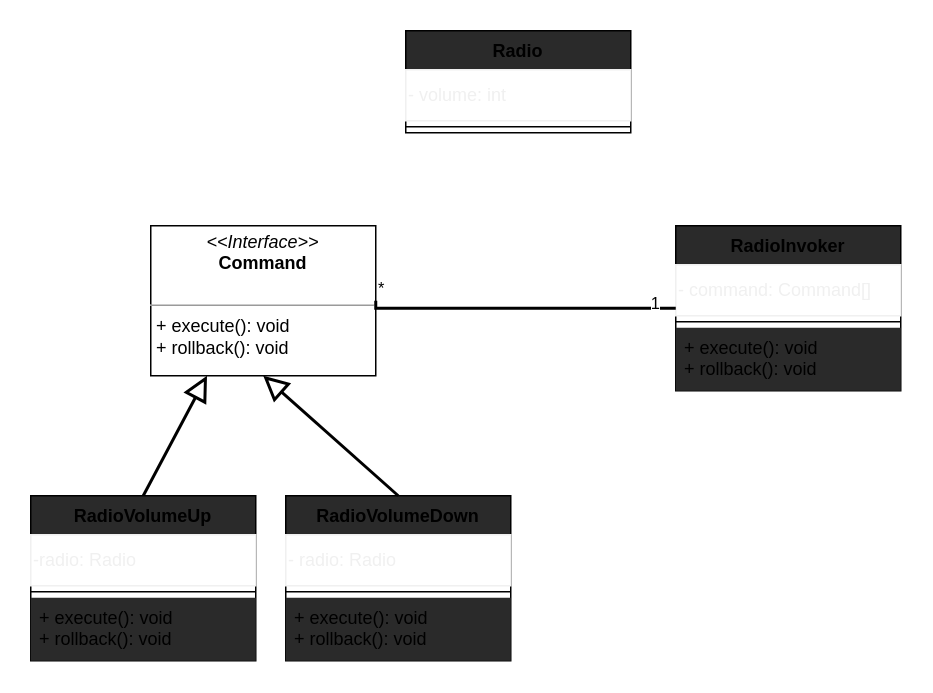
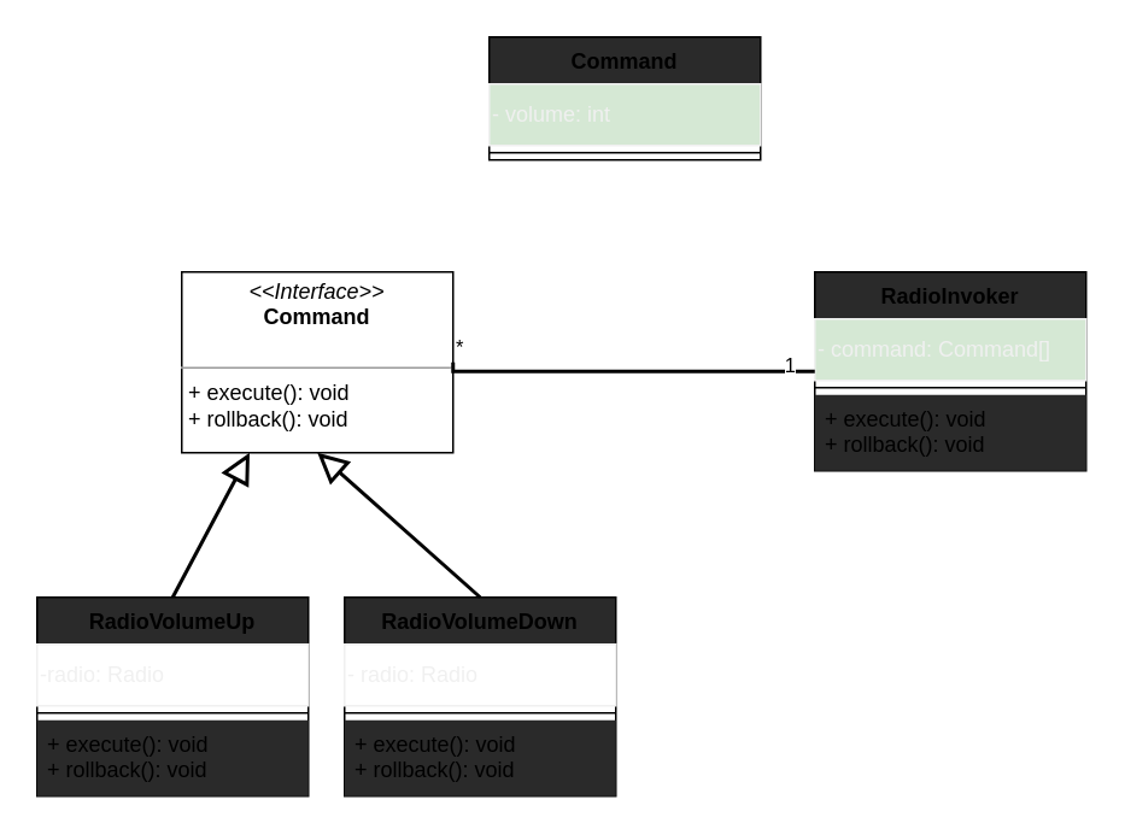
  <mxCell id="0" />
  <mxCell id="1" parent="0" />
  <mxCell id="2" value="RadioVolumeDown" style="swimlane;fontStyle=1;align=center;verticalAlign=top;childLayout=stackLayout;horizontal=1;startSize=26;horizontalStack=0;resizeParent=1;resizeParentMax=0;resizeLast=0;collapsible=1;marginBottom=0;fillColor=#2A2A2A;" parent="1" vertex="1"><mxGeometry x="190" y="330" width="150" height="110" as="geometry" /></mxCell>
  <mxCell id="3" value="- radio: Radio" style="html=1;fontFamily=Helvetica;fontSize=12;fontColor=#f0f0f0;align=left;strokeColor=#f0f0f0;strokeWidth=1;" parent="2" vertex="1"><mxGeometry y="26" width="150" height="34" as="geometry" /></mxCell>
  <mxCell id="4" value="" style="line;strokeWidth=1;fillColor=none;align=left;verticalAlign=middle;spacingTop=-1;spacingLeft=3;spacingRight=3;rotatable=0;labelPosition=right;points=[];portConstraint=eastwest;" vertex="1" parent="2"><mxGeometry y="60" width="150" height="8" as="geometry" /></mxCell>
  <mxCell id="5" value="+ execute(): void&#10;+ rollback(): void" style="text;strokeColor=none;align=left;verticalAlign=top;spacingLeft=4;spacingRight=4;overflow=hidden;rotatable=0;points=[[0,0.5],[1,0.5]];portConstraint=eastwest;fillColor=#2a2a2a;" parent="2" vertex="1"><mxGeometry y="68" width="150" height="42" as="geometry" /></mxCell>
  <mxCell id="6" value="&lt;p style=&quot;margin: 0px ; margin-top: 4px ; text-align: center&quot;&gt;&lt;i&gt;&amp;lt;&amp;lt;Interface&amp;gt;&amp;gt;&lt;/i&gt;&lt;br&gt;&lt;b&gt;Command&lt;/b&gt;&lt;/p&gt;&lt;br&gt;&lt;hr size=&quot;1&quot;&gt;&lt;p style=&quot;margin: 0px ; margin-left: 4px&quot;&gt;+ execute(): void&lt;/p&gt;&lt;p style=&quot;margin: 0px ; margin-left: 4px&quot;&gt;+ rollback(): void&lt;/p&gt;" style="verticalAlign=top;align=left;overflow=fill;fontSize=12;fontFamily=Helvetica;html=1;" parent="1" vertex="1"><mxGeometry x="100" y="150" width="150" height="100" as="geometry" /></mxCell>
  <mxCell id="7" value="" style="endArrow=block;endFill=0;endSize=12;html=1;strokeColor=#000000;strokeWidth=2;entryX=0.25;entryY=1;entryDx=0;entryDy=0;exitX=0.5;exitY=0;exitDx=0;exitDy=0;" parent="1" target="6" edge="1"><mxGeometry width="160" relative="1" as="geometry"><mxPoint x="95" y="330" as="sourcePoint" /><mxPoint x="420" y="310" as="targetPoint" /></mxGeometry></mxCell>
  <mxCell id="8" value="" style="endArrow=block;endFill=0;endSize=12;html=1;strokeColor=#000000;strokeWidth=2;entryX=0.5;entryY=1;entryDx=0;entryDy=0;exitX=0.5;exitY=0;exitDx=0;exitDy=0;" parent="1" source="2" target="6" edge="1"><mxGeometry width="160" relative="1" as="geometry"><mxPoint x="105" y="340" as="sourcePoint" /><mxPoint x="237.5" y="260" as="targetPoint" /></mxGeometry></mxCell>
  <mxCell id="9" value="RadioVolumeUp" style="swimlane;fontStyle=1;align=center;verticalAlign=top;childLayout=stackLayout;horizontal=1;startSize=26;horizontalStack=0;resizeParent=1;resizeParentMax=0;resizeLast=0;collapsible=1;marginBottom=0;fillColor=#2A2A2A;" vertex="1" parent="1"><mxGeometry x="20" y="330" width="150" height="110" as="geometry" /></mxCell>
  <mxCell id="10" value="-radio: Radio" style="html=1;fontFamily=Helvetica;fontSize=12;fontColor=#f0f0f0;align=left;strokeColor=#f0f0f0;strokeWidth=1;" vertex="1" parent="9"><mxGeometry y="26" width="150" height="34" as="geometry" /></mxCell>
  <mxCell id="11" value="" style="line;strokeWidth=1;fillColor=none;align=left;verticalAlign=middle;spacingTop=-1;spacingLeft=3;spacingRight=3;rotatable=0;labelPosition=right;points=[];portConstraint=eastwest;" vertex="1" parent="9"><mxGeometry y="60" width="150" height="8" as="geometry" /></mxCell>
  <mxCell id="12" value="+ execute(): void&#10;+ rollback(): void" style="text;strokeColor=none;align=left;verticalAlign=top;spacingLeft=4;spacingRight=4;overflow=hidden;rotatable=0;points=[[0,0.5],[1,0.5]];portConstraint=eastwest;fillColor=#2a2a2a;" vertex="1" parent="9"><mxGeometry y="68" width="150" height="42" as="geometry" /></mxCell>
  <mxCell id="13" value="RadioInvoker" style="swimlane;fontStyle=1;align=center;verticalAlign=top;childLayout=stackLayout;horizontal=1;startSize=26;horizontalStack=0;resizeParent=1;resizeParentMax=0;resizeLast=0;collapsible=1;marginBottom=0;fillColor=#2A2A2A;" vertex="1" parent="1"><mxGeometry x="450" y="150" width="150" height="110" as="geometry" /></mxCell>
- <mxCell id="14" value="- command: Command[]" style="html=1;fontFamily=Helvetica;fontSize=12;fontColor=#f0f0f0;align=left;strokeColor=#f0f0f0;strokeWidth=1;" vertex="1" parent="13"><mxGeometry y="26" width="150" height="34" as="geometry" /></mxCell>
+ <mxCell id="14" value="- command: Command[]" style="html=1;fontFamily=Helvetica;fontSize=12;fontColor=#f0f0f0;align=left;strokeColor=#f0f0f0;strokeWidth=1;fillColor=#d5e8d4;" vertex="1" parent="13"><mxGeometry y="26" width="150" height="34" as="geometry" /></mxCell>
  <mxCell id="15" value="" style="line;strokeWidth=1;fillColor=none;align=left;verticalAlign=middle;spacingTop=-1;spacingLeft=3;spacingRight=3;rotatable=0;labelPosition=right;points=[];portConstraint=eastwest;" vertex="1" parent="13"><mxGeometry y="60" width="150" height="8" as="geometry" /></mxCell>
  <mxCell id="16" value="+ execute(): void&#10;+ rollback(): void" style="text;strokeColor=none;align=left;verticalAlign=top;spacingLeft=4;spacingRight=4;overflow=hidden;rotatable=0;points=[[0,0.5],[1,0.5]];portConstraint=eastwest;fillColor=#2a2a2a;" vertex="1" parent="13"><mxGeometry y="68" width="150" height="42" as="geometry" /></mxCell>
  <mxCell id="17" value="" style="endArrow=none;html=1;edgeStyle=orthogonalEdgeStyle;entryX=0;entryY=0.5;entryDx=0;entryDy=0;exitX=1;exitY=0.5;exitDx=0;exitDy=0;strokeColor=#000000;rounded=0;strokeWidth=2;" edge="1" parent="1" source="6" target="13"><mxGeometry relative="1" as="geometry"><mxPoint x="250" y="270" as="sourcePoint" /><mxPoint x="410" y="270" as="targetPoint" /><Array as="points"><mxPoint x="250" y="205" /></Array></mxGeometry></mxCell>
  <mxCell id="18" value="*" style="edgeLabel;resizable=0;html=1;align=left;verticalAlign=bottom;" connectable="0" vertex="1" parent="17"><mxGeometry x="-1" relative="1" as="geometry" /></mxCell>
  <mxCell id="19" value="1" style="edgeLabel;resizable=0;html=1;align=right;verticalAlign=bottom;" connectable="0" vertex="1" parent="17"><mxGeometry x="1" relative="1" as="geometry"><mxPoint x="-10" y="5" as="offset" /></mxGeometry></mxCell>
- <mxCell id="20" value="Radio" style="swimlane;fontStyle=1;align=center;verticalAlign=top;childLayout=stackLayout;horizontal=1;startSize=26;horizontalStack=0;resizeParent=1;resizeParentMax=0;resizeLast=0;collapsible=1;marginBottom=0;fillColor=#2A2A2A;" vertex="1" parent="1"><mxGeometry x="270" y="20" width="150" height="68" as="geometry" /></mxCell>
- <mxCell id="21" value="- volume: int" style="html=1;fontFamily=Helvetica;fontSize=12;fontColor=#f0f0f0;align=left;strokeColor=#f0f0f0;strokeWidth=1;" vertex="1" parent="20"><mxGeometry y="26" width="150" height="34" as="geometry" /></mxCell>
+ <mxCell id="20" value="Command" style="swimlane;fontStyle=1;align=center;verticalAlign=top;childLayout=stackLayout;horizontal=1;startSize=26;horizontalStack=0;resizeParent=1;resizeParentMax=0;resizeLast=0;collapsible=1;marginBottom=0;fillColor=#2A2A2A;" vertex="1" parent="1"><mxGeometry x="270" y="20" width="150" height="68" as="geometry" /></mxCell>
+ <mxCell id="21" value="- volume: int" style="html=1;fontFamily=Helvetica;fontSize=12;fontColor=#f0f0f0;align=left;strokeColor=#f0f0f0;strokeWidth=1;fillColor=#d5e8d4;" vertex="1" parent="20"><mxGeometry y="26" width="150" height="34" as="geometry" /></mxCell>
  <mxCell id="22" value="" style="line;strokeWidth=1;fillColor=none;align=left;verticalAlign=middle;spacingTop=-1;spacingLeft=3;spacingRight=3;rotatable=0;labelPosition=right;points=[];portConstraint=eastwest;" vertex="1" parent="20"><mxGeometry y="60" width="150" height="8" as="geometry" /></mxCell>
